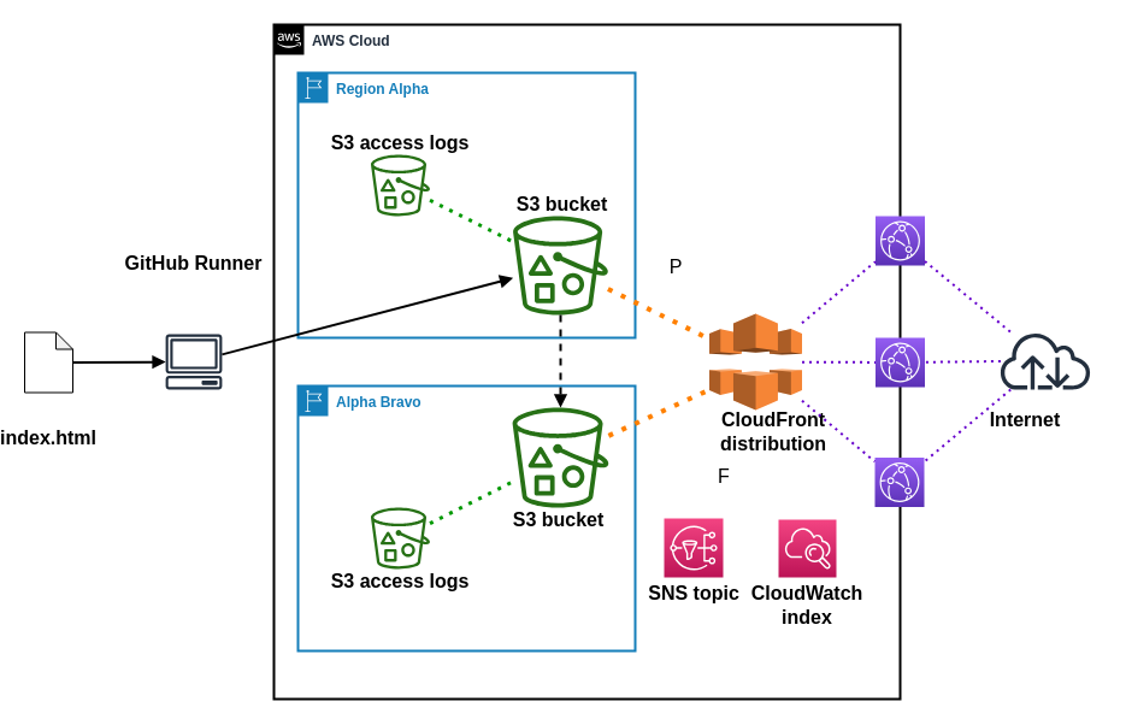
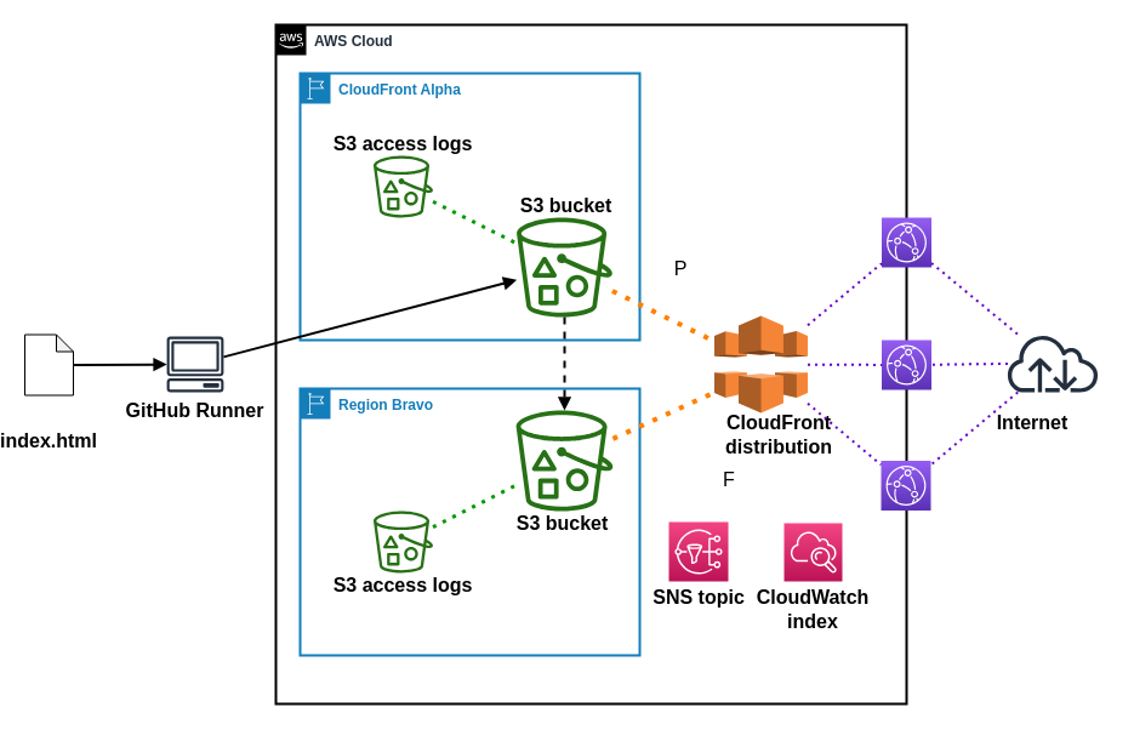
  <mxCell id="0" />
  <mxCell id="1" parent="0" />
  <mxCell id="2" value="&lt;b&gt;AWS Cloud&lt;/b&gt;" style="points=[[0,0],[0.25,0],[0.5,0],[0.75,0],[1,0],[1,0.25],[1,0.5],[1,0.75],[1,1],[0.75,1],[0.5,1],[0.25,1],[0,1],[0,0.75],[0,0.5],[0,0.25]];outlineConnect=0;gradientColor=none;html=1;whiteSpace=wrap;fontSize=12;fontStyle=0;shape=mxgraph.aws4.group;grIcon=mxgraph.aws4.group_aws_cloud_alt;strokeColor=#000000;fillColor=none;verticalAlign=top;align=left;spacingLeft=30;fontColor=#232F3E;labelBackgroundColor=#ffffff;strokeWidth=2;" parent="1" vertex="1"><mxGeometry x="227" y="20" width="520" height="560" as="geometry" /></mxCell>
- <mxCell id="3" value="&lt;b&gt;Alpha Bravo&lt;/b&gt;" style="points=[[0,0],[0.25,0],[0.5,0],[0.75,0],[1,0],[1,0.25],[1,0.5],[1,0.75],[1,1],[0.75,1],[0.5,1],[0.25,1],[0,1],[0,0.75],[0,0.5],[0,0.25]];outlineConnect=0;gradientColor=none;html=1;whiteSpace=wrap;fontSize=12;fontStyle=0;shape=mxgraph.aws4.group;grIcon=mxgraph.aws4.group_region;strokeColor=#147EBA;fillColor=none;verticalAlign=top;align=left;spacingLeft=30;fontColor=#147EBA;dashed=0;strokeWidth=2;" parent="1" vertex="1"><mxGeometry x="247" y="320" width="280" height="220" as="geometry" /></mxCell>
- <mxCell id="4" value="&lt;b&gt;Region Alpha&lt;/b&gt;" style="points=[[0,0],[0.25,0],[0.5,0],[0.75,0],[1,0],[1,0.25],[1,0.5],[1,0.75],[1,1],[0.75,1],[0.5,1],[0.25,1],[0,1],[0,0.75],[0,0.5],[0,0.25]];outlineConnect=0;gradientColor=none;html=1;whiteSpace=wrap;fontSize=12;fontStyle=0;shape=mxgraph.aws4.group;grIcon=mxgraph.aws4.group_region;strokeColor=#147EBA;fillColor=none;verticalAlign=top;align=left;spacingLeft=30;fontColor=#147EBA;dashed=0;strokeWidth=2;" parent="1" vertex="1"><mxGeometry x="247" y="60" width="280" height="220" as="geometry" /></mxCell>
+ <mxCell id="3" value="&lt;b&gt;Region Bravo&lt;/b&gt;" style="points=[[0,0],[0.25,0],[0.5,0],[0.75,0],[1,0],[1,0.25],[1,0.5],[1,0.75],[1,1],[0.75,1],[0.5,1],[0.25,1],[0,1],[0,0.75],[0,0.5],[0,0.25]];outlineConnect=0;gradientColor=none;html=1;whiteSpace=wrap;fontSize=12;fontStyle=0;shape=mxgraph.aws4.group;grIcon=mxgraph.aws4.group_region;strokeColor=#147EBA;fillColor=none;verticalAlign=top;align=left;spacingLeft=30;fontColor=#147EBA;dashed=0;strokeWidth=2;" parent="1" vertex="1"><mxGeometry x="247" y="320" width="280" height="220" as="geometry" /></mxCell>
+ <mxCell id="4" value="&lt;b&gt;CloudFront Alpha&lt;/b&gt;" style="points=[[0,0],[0.25,0],[0.5,0],[0.75,0],[1,0],[1,0.25],[1,0.5],[1,0.75],[1,1],[0.75,1],[0.5,1],[0.25,1],[0,1],[0,0.75],[0,0.5],[0,0.25]];outlineConnect=0;gradientColor=none;html=1;whiteSpace=wrap;fontSize=12;fontStyle=0;shape=mxgraph.aws4.group;grIcon=mxgraph.aws4.group_region;strokeColor=#147EBA;fillColor=none;verticalAlign=top;align=left;spacingLeft=30;fontColor=#147EBA;dashed=0;strokeWidth=2;" parent="1" vertex="1"><mxGeometry x="247" y="60" width="280" height="220" as="geometry" /></mxCell>
  <mxCell id="5" style="edgeStyle=orthogonalEdgeStyle;rounded=0;orthogonalLoop=1;jettySize=auto;html=1;exitX=0.5;exitY=1;exitDx=0;exitDy=0;" parent="1" source="3" target="3" edge="1"><mxGeometry relative="1" as="geometry" /></mxCell>
- <mxCell id="6" value="GitHub Runner" style="text;html=1;strokeColor=none;fillColor=none;align=center;verticalAlign=middle;whiteSpace=wrap;rounded=0;fontStyle=1;fontSize=16;fontFamily=Helvetica;" parent="1" vertex="1"><mxGeometry x="101" y="203" width="119" height="30" as="geometry" /></mxCell>
+ <mxCell id="6" value="GitHub Runner" style="text;html=1;strokeColor=none;fillColor=none;align=center;verticalAlign=middle;whiteSpace=wrap;rounded=0;fontStyle=1;fontSize=16;fontFamily=Helvetica;" parent="1" vertex="1"><mxGeometry x="101" y="323" width="119" height="30" as="geometry" /></mxCell>
  <mxCell id="7" value="" style="shape=note;whiteSpace=wrap;html=1;backgroundOutline=1;darkOpacity=0.05;fontFamily=Helvetica;fontSize=14;size=14;" parent="1" vertex="1"><mxGeometry x="20" y="275.5" width="40" height="50" as="geometry" /></mxCell>
  <mxCell id="8" value="" style="outlineConnect=0;fontColor=#232F3E;gradientColor=none;fillColor=#232F3E;strokeColor=none;dashed=0;verticalLabelPosition=bottom;verticalAlign=top;align=center;html=1;fontSize=12;fontStyle=0;aspect=fixed;pointerEvents=1;shape=mxgraph.aws4.client;" parent="1" vertex="1"><mxGeometry x="137" y="277" width="47" height="46" as="geometry" /></mxCell>
  <mxCell id="9" value="" style="outlineConnect=0;fontColor=#232F3E;gradientColor=none;fillColor=#277116;strokeColor=none;dashed=0;verticalLabelPosition=bottom;verticalAlign=top;align=center;html=1;fontSize=12;fontStyle=0;aspect=fixed;pointerEvents=1;shape=mxgraph.aws4.bucket_with_objects;" parent="1" vertex="1"><mxGeometry x="425" y="338" width="80" height="83" as="geometry" /></mxCell>
  <mxCell id="10" value="" style="outlineConnect=0;fontColor=#232F3E;gradientColor=none;fillColor=#277116;strokeColor=none;dashed=0;verticalLabelPosition=bottom;verticalAlign=top;align=center;html=1;fontSize=12;fontStyle=0;aspect=fixed;pointerEvents=1;shape=mxgraph.aws4.bucket_with_objects;" parent="1" vertex="1"><mxGeometry x="425" y="179" width="80" height="82" as="geometry" /></mxCell>
  <mxCell id="11" value="" style="endArrow=block;html=1;shadow=0;strokeColor=#000000;strokeWidth=2;fontFamily=Helvetica;fontSize=16;endFill=1;" parent="1" source="7" target="8" edge="1"><mxGeometry width="50" height="50" relative="1" as="geometry"><mxPoint x="-43" y="730" as="sourcePoint" /><mxPoint x="37" y="300" as="targetPoint" /></mxGeometry></mxCell>
  <mxCell id="12" value="" style="endArrow=block;html=1;shadow=0;strokeColor=#000000;strokeWidth=2;fontFamily=Helvetica;fontSize=16;endFill=1;dashed=1;" parent="1" source="10" target="9" edge="1"><mxGeometry width="50" height="50" relative="1" as="geometry"><mxPoint x="344" y="191" as="sourcePoint" /><mxPoint x="343.5" y="275" as="targetPoint" /></mxGeometry></mxCell>
  <mxCell id="13" value="S3 bucket" style="text;html=1;strokeColor=none;fillColor=none;align=center;verticalAlign=middle;whiteSpace=wrap;rounded=0;fontStyle=1;fontSize=16;fontFamily=Helvetica;" parent="1" vertex="1"><mxGeometry x="425" y="159" width="83" height="20" as="geometry" /></mxCell>
  <mxCell id="14" value="S3 bucket" style="text;html=1;strokeColor=none;fillColor=none;align=center;verticalAlign=middle;whiteSpace=wrap;rounded=0;fontStyle=1;fontSize=16;fontFamily=Helvetica;" parent="1" vertex="1"><mxGeometry x="422" y="421" width="83" height="20" as="geometry" /></mxCell>
  <mxCell id="15" value="" style="outlineConnect=0;fontColor=#232F3E;gradientColor=#945DF2;gradientDirection=north;fillColor=#5A30B5;strokeColor=#ffffff;dashed=0;verticalLabelPosition=bottom;verticalAlign=top;align=center;html=1;fontSize=12;fontStyle=0;aspect=fixed;shape=mxgraph.aws4.resourceIcon;resIcon=mxgraph.aws4.cloudfront;shadow=0;dashPattern=1 1;" parent="1" vertex="1"><mxGeometry x="726.5" y="179" width="41" height="41" as="geometry" /></mxCell>
  <mxCell id="16" value="" style="outlineConnect=0;dashed=0;verticalLabelPosition=bottom;verticalAlign=top;align=center;html=1;shape=mxgraph.aws3.cloudfront;fillColor=#F58536;gradientColor=none;shadow=0;dashPattern=1 1;strokeWidth=1;fontFamily=Helvetica;fontSize=16;" parent="1" vertex="1"><mxGeometry x="588.5" y="260" width="77" height="80" as="geometry" /></mxCell>
  <mxCell id="17" value="" style="outlineConnect=0;fontColor=#232F3E;gradientColor=#945DF2;gradientDirection=north;fillColor=#5A30B5;strokeColor=#ffffff;dashed=0;verticalLabelPosition=bottom;verticalAlign=top;align=center;html=1;fontSize=12;fontStyle=0;aspect=fixed;shape=mxgraph.aws4.resourceIcon;resIcon=mxgraph.aws4.cloudfront;shadow=0;dashPattern=1 1;" parent="1" vertex="1"><mxGeometry x="726.5" y="280" width="41" height="41" as="geometry" /></mxCell>
  <mxCell id="18" value="" style="outlineConnect=0;fontColor=#232F3E;gradientColor=#945DF2;gradientDirection=north;fillColor=#5A30B5;strokeColor=#ffffff;dashed=0;verticalLabelPosition=bottom;verticalAlign=top;align=center;html=1;fontSize=12;fontStyle=0;aspect=fixed;shape=mxgraph.aws4.resourceIcon;resIcon=mxgraph.aws4.cloudfront;shadow=0;dashPattern=1 1;" parent="1" vertex="1"><mxGeometry x="726" y="379.5" width="41" height="41" as="geometry" /></mxCell>
  <mxCell id="19" value="" style="endArrow=none;dashed=1;html=1;shadow=0;strokeColor=#FF8000;strokeWidth=4;fontFamily=Helvetica;fontSize=16;dashPattern=1 2;fillColor=#ffe6cc;" parent="1" source="10" target="16" edge="1"><mxGeometry width="50" height="50" relative="1" as="geometry"><mxPoint x="647" y="180" as="sourcePoint" /><mxPoint x="697" y="130" as="targetPoint" /></mxGeometry></mxCell>
  <mxCell id="20" value="" style="endArrow=block;html=1;shadow=0;strokeColor=#000000;strokeWidth=2;fontFamily=Helvetica;fontSize=16;endFill=1;" parent="1" source="8" target="10" edge="1"><mxGeometry width="50" height="50" relative="1" as="geometry"><mxPoint x="154.406" y="281.042" as="sourcePoint" /><mxPoint x="195" y="100" as="targetPoint" /></mxGeometry></mxCell>
  <mxCell id="21" value="" style="endArrow=none;dashed=1;html=1;shadow=0;strokeColor=#FF8000;strokeWidth=4;fontFamily=Helvetica;fontSize=16;entryX=0;entryY=0.79;entryDx=0;entryDy=0;entryPerimeter=0;dashPattern=1 2;" parent="1" source="9" target="16" edge="1"><mxGeometry width="50" height="50" relative="1" as="geometry"><mxPoint x="464.999" y="395.408" as="sourcePoint" /><mxPoint x="745.5" y="519.032" as="targetPoint" /></mxGeometry></mxCell>
  <mxCell id="22" value="CloudFront distribution" style="text;html=1;strokeColor=none;fillColor=none;align=center;verticalAlign=middle;whiteSpace=wrap;rounded=0;fontStyle=1;fontSize=16;fontFamily=Helvetica;" parent="1" vertex="1"><mxGeometry x="622" y="348" width="40" height="20" as="geometry" /></mxCell>
  <mxCell id="23" value="" style="endArrow=none;dashed=1;html=1;shadow=0;strokeColor=#6600CC;strokeWidth=2;fontFamily=Helvetica;fontSize=16;dashPattern=1 2;" parent="1" source="16" target="15" edge="1"><mxGeometry width="50" height="50" relative="1" as="geometry"><mxPoint x="636.999" y="132.408" as="sourcePoint" /><mxPoint x="917.5" y="256.032" as="targetPoint" /></mxGeometry></mxCell>
  <mxCell id="24" value="" style="endArrow=none;dashed=1;html=1;shadow=0;strokeColor=#6600CC;strokeWidth=2;fontFamily=Helvetica;fontSize=16;dashPattern=1 2;" parent="1" source="16" target="17" edge="1"><mxGeometry width="50" height="50" relative="1" as="geometry"><mxPoint x="787.227" y="301" as="sourcePoint" /><mxPoint x="867.546" y="183" as="targetPoint" /></mxGeometry></mxCell>
  <mxCell id="25" value="" style="endArrow=none;dashed=1;html=1;shadow=0;strokeColor=#6600CC;strokeWidth=2;fontFamily=Helvetica;fontSize=16;dashPattern=1 2;" parent="1" source="16" target="18" edge="1"><mxGeometry width="50" height="50" relative="1" as="geometry"><mxPoint x="797" y="369.342" as="sourcePoint" /><mxPoint x="859.5" y="369.084" as="targetPoint" /></mxGeometry></mxCell>
  <mxCell id="26" value="" style="outlineConnect=0;fontColor=#232F3E;gradientColor=none;fillColor=#232F3E;strokeColor=none;dashed=0;verticalLabelPosition=bottom;verticalAlign=top;align=center;html=1;fontSize=12;fontStyle=0;aspect=fixed;pointerEvents=1;shape=mxgraph.aws4.internet;" parent="1" vertex="1"><mxGeometry x="828.5" y="275" width="78" height="48" as="geometry" /></mxCell>
  <mxCell id="27" value="" style="outlineConnect=0;fontColor=#232F3E;gradientColor=#F34482;gradientDirection=north;fillColor=#BC1356;strokeColor=#ffffff;dashed=0;verticalLabelPosition=bottom;verticalAlign=top;align=center;html=1;fontSize=12;fontStyle=0;aspect=fixed;shape=mxgraph.aws4.resourceIcon;resIcon=mxgraph.aws4.cloudwatch;shadow=0;" parent="1" vertex="1"><mxGeometry x="646" y="431" width="48" height="48" as="geometry" /></mxCell>
  <mxCell id="28" value="" style="outlineConnect=0;fontColor=#232F3E;gradientColor=#F34482;gradientDirection=north;fillColor=#BC1356;strokeColor=#ffffff;dashed=0;verticalLabelPosition=bottom;verticalAlign=top;align=center;html=1;fontSize=12;fontStyle=0;aspect=fixed;shape=mxgraph.aws4.resourceIcon;resIcon=mxgraph.aws4.sns;shadow=0;" parent="1" vertex="1"><mxGeometry x="551" y="430" width="49" height="49" as="geometry" /></mxCell>
  <mxCell id="29" value="index.html" style="text;html=1;strokeColor=none;fillColor=none;align=center;verticalAlign=middle;whiteSpace=wrap;rounded=0;fontStyle=1;fontSize=16;fontFamily=Helvetica;" parent="1" vertex="1"><mxGeometry x="20" y="353" width="40" height="20" as="geometry" /></mxCell>
  <mxCell id="30" value="P" style="text;html=1;strokeColor=none;fillColor=none;align=center;verticalAlign=middle;whiteSpace=wrap;rounded=0;shadow=0;fontFamily=Helvetica;fontSize=16;" parent="1" vertex="1"><mxGeometry x="541" y="211" width="40" height="20" as="geometry" /></mxCell>
  <mxCell id="31" value="F" style="text;html=1;strokeColor=none;fillColor=none;align=center;verticalAlign=middle;whiteSpace=wrap;rounded=0;shadow=0;fontFamily=Helvetica;fontSize=16;" parent="1" vertex="1"><mxGeometry x="581" y="385" width="40" height="20" as="geometry" /></mxCell>
  <mxCell id="32" value="" style="outlineConnect=0;fontColor=#232F3E;gradientColor=none;fillColor=#277116;strokeColor=none;dashed=0;verticalLabelPosition=bottom;verticalAlign=top;align=center;html=1;fontSize=12;fontStyle=0;aspect=fixed;pointerEvents=1;shape=mxgraph.aws4.bucket_with_objects;" parent="1" vertex="1"><mxGeometry x="307" y="128" width="50" height="51" as="geometry" /></mxCell>
  <mxCell id="33" value="" style="outlineConnect=0;fontColor=#232F3E;gradientColor=none;fillColor=#277116;strokeColor=none;dashed=0;verticalLabelPosition=bottom;verticalAlign=top;align=center;html=1;fontSize=12;fontStyle=0;aspect=fixed;pointerEvents=1;shape=mxgraph.aws4.bucket_with_objects;" parent="1" vertex="1"><mxGeometry x="307" y="421" width="50" height="51" as="geometry" /></mxCell>
  <mxCell id="34" value="" style="endArrow=none;dashed=1;html=1;shadow=0;strokeColor=#009900;strokeWidth=3;fontFamily=Helvetica;fontSize=16;dashPattern=1 2;fillColor=#d5e8d4;" parent="1" source="32" target="10" edge="1"><mxGeometry width="50" height="50" relative="1" as="geometry"><mxPoint x="316.999" y="63.765" as="sourcePoint" /><mxPoint x="519.5" y="121.52" as="targetPoint" /></mxGeometry></mxCell>
  <mxCell id="35" value="" style="endArrow=none;dashed=1;html=1;shadow=0;strokeColor=#009900;strokeWidth=3;fontFamily=Helvetica;fontSize=16;dashPattern=1 2;" parent="1" source="33" target="9" edge="1"><mxGeometry width="50" height="50" relative="1" as="geometry"><mxPoint x="318.066" y="477.283" as="sourcePoint" /><mxPoint x="387.001" y="511.751" as="targetPoint" /></mxGeometry></mxCell>
  <mxCell id="36" value="S3 access logs" style="text;html=1;strokeColor=none;fillColor=none;align=center;verticalAlign=middle;whiteSpace=wrap;rounded=0;fontStyle=1;fontSize=16;fontFamily=Helvetica;" parent="1" vertex="1"><mxGeometry x="270" y="108" width="124" height="20" as="geometry" /></mxCell>
  <mxCell id="37" value="S3 access logs" style="text;html=1;strokeColor=none;fillColor=none;align=center;verticalAlign=middle;whiteSpace=wrap;rounded=0;fontStyle=1;fontSize=16;fontFamily=Helvetica;" parent="1" vertex="1"><mxGeometry x="270" y="472" width="124" height="20" as="geometry" /></mxCell>
  <mxCell id="38" value="SNS topic" style="text;html=1;strokeColor=none;fillColor=none;align=center;verticalAlign=middle;whiteSpace=wrap;rounded=0;fontStyle=1;fontSize=16;fontFamily=Helvetica;" parent="1" vertex="1"><mxGeometry x="513.5" y="482" width="124" height="20" as="geometry" /></mxCell>
  <mxCell id="39" value="CloudWatch index" style="text;html=1;strokeColor=none;fillColor=none;align=center;verticalAlign=middle;whiteSpace=wrap;rounded=0;fontStyle=1;fontSize=16;fontFamily=Helvetica;" parent="1" vertex="1"><mxGeometry x="608" y="492" width="124" height="20" as="geometry" /></mxCell>
  <mxCell id="40" value="" style="endArrow=none;dashed=1;html=1;shadow=0;strokeColor=#6600CC;strokeWidth=2;fontFamily=Helvetica;fontSize=16;dashPattern=1 2;" parent="1" source="26" target="15" edge="1"><mxGeometry width="50" height="50" relative="1" as="geometry"><mxPoint x="927.227" y="230" as="sourcePoint" /><mxPoint x="1007.546" y="112" as="targetPoint" /></mxGeometry></mxCell>
  <mxCell id="41" value="" style="endArrow=none;dashed=1;html=1;shadow=0;strokeColor=#6600CC;strokeWidth=2;fontFamily=Helvetica;fontSize=16;dashPattern=1 2;" parent="1" source="26" target="17" edge="1"><mxGeometry width="50" height="50" relative="1" as="geometry"><mxPoint x="998.551" y="275.5" as="sourcePoint" /><mxPoint x="907.051" y="142" as="targetPoint" /></mxGeometry></mxCell>
  <mxCell id="42" value="" style="endArrow=none;dashed=1;html=1;shadow=0;strokeColor=#6600CC;strokeWidth=2;fontFamily=Helvetica;fontSize=16;dashPattern=1 2;" parent="1" source="26" target="18" edge="1"><mxGeometry width="50" height="50" relative="1" as="geometry"><mxPoint x="1058.551" y="261.5" as="sourcePoint" /><mxPoint x="967.051" y="128" as="targetPoint" /></mxGeometry></mxCell>
  <mxCell id="43" value="Internet" style="text;html=1;strokeColor=none;fillColor=none;align=center;verticalAlign=middle;whiteSpace=wrap;rounded=0;fontStyle=1;fontSize=16;fontFamily=Helvetica;" parent="1" vertex="1"><mxGeometry x="789" y="338" width="124" height="20" as="geometry" /></mxCell>
